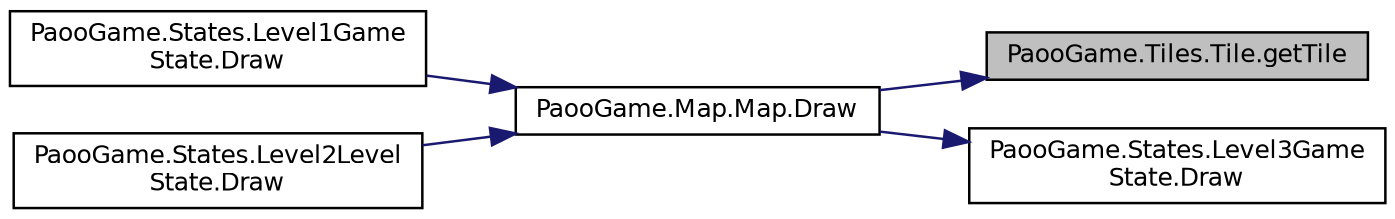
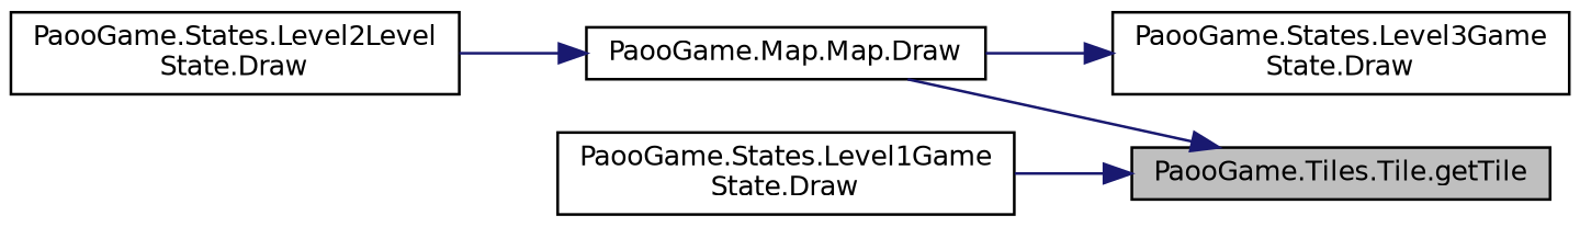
  digraph {
    rankdir=RL
    node [color=black fillcolor=white fontname=Helvetica fontsize=10 shape=record style=filled]
    edge [color=midnightblue dir=back fontname=Helvetica fontsize=10 labelfontname=Helvetica labelfontsize=10 style=solid]
    n1 [fillcolor=grey75 fontcolor=black height=0.2 label="PaooGame.Tiles.Tile.getTile" width=0.4]
    n2 [height=0.2 label="PaooGame.Map.Map.Draw" width=0.4]
    n3 [height=0.2 label="PaooGame.States.Level1Game\lState.Draw" width=0.4]
    n4 [height=0.2 label="PaooGame.States.Level2Level\lState.Draw" width=0.4]
    n5 [height=0.2 label="PaooGame.States.Level3Game\lState.Draw" width=0.4]
    n1 -> n2
-   n2 -> n3
+   n1 -> n3
    n2 -> n4
    n5 -> n2
  }
